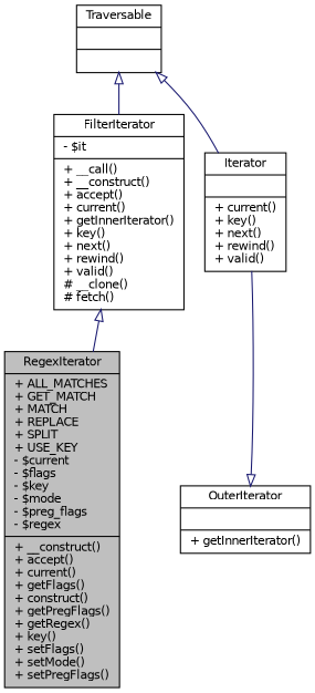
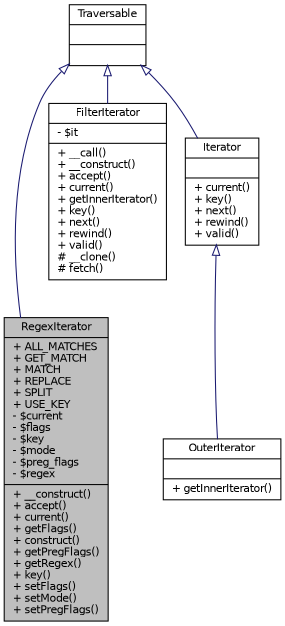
  digraph {
    node [color=black fillcolor=white fontname=Helvetica fontsize=10 shape=record style=filled]
    edge [arrowtail=onormal color=midnightblue dir=back fontname=Helvetica fontsize=10 labelfontname=Helvetica labelfontsize=10 style=solid]
    n1 [fillcolor=grey75 fontcolor=black height=0.2 label="{RegexIterator\n|+ ALL_MATCHES\l+ GET_MATCH\l+ MATCH\l+ REPLACE\l+ SPLIT\l+ USE_KEY\l- $current\l- $flags\l- $key\l- $mode\l- $preg_flags\l- $regex\l|+ __construct()\l+ accept()\l+ current()\l+ getFlags()\l+ construct()\l+ getPregFlags()\l+ getRegex()\l+ key()\l+ setFlags()\l+ setMode()\l+ setPregFlags()\l}" width=0.4]
    n2 [height=0.2 label="{FilterIterator\n|- $it\l|+ __call()\l+ __construct()\l+ accept()\l+ current()\l+ getInnerIterator()\l+ key()\l+ next()\l+ rewind()\l+ valid()\l# __clone()\l# fetch()\l}" width=0.4]
    n3 [height=0.2 label="{OuterIterator\n||+ getInnerIterator()\l}" width=0.4]
    n4 [height=0.2 label="{Iterator\n||+ current()\l+ key()\l+ next()\l+ rewind()\l+ valid()\l}" width=0.4]
    n5 [height=0.2 label="{Traversable\n||}" width=0.4]
-   n2 -> n1
-   n3 -> n4
+   n5 -> n1
+   n4 -> n3
    n5 -> n2
    n5 -> n4
  }
